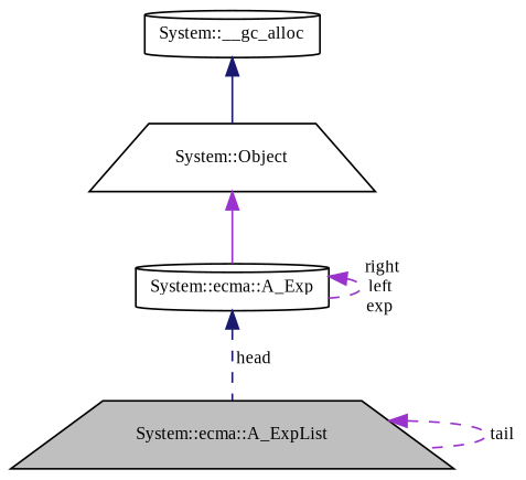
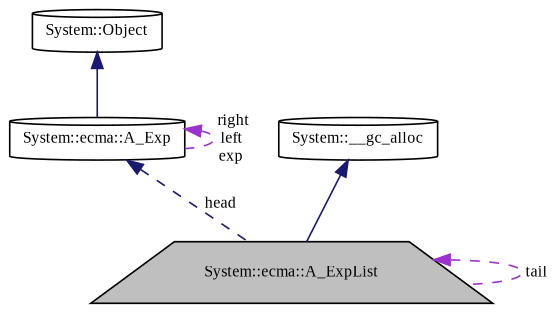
  digraph {
    fontname="Liberation Serif"
    node [color=black fillcolor=white fontname="Liberation Serif" fontsize=10 shape=trapezium style=filled]
    edge [color=midnightblue dir=back fontname="Liberation Serif" fontsize=10 labelfontname=Helvetica labelfontsize=10 style=dashed]
    n1 [fillcolor=grey75 fontcolor=black height=0.2 label="System::ecma::A_ExpList" width=0.4]
    n2 [height=0.2 label="System::ecma::A_Exp" shape=cylinder width=0.4]
-   n3 [height=0.2 label="System::Object" width=0.4]
+   n3 [height=0.2 label="System::Object" shape=cylinder width=0.4]
    n4 [height=0.2 label="System::__gc_alloc" shape=cylinder width=0.4]
    n1 -> n1 [color=darkorchid3 label=" tail"]
    n2 -> n1 [label=" head"]
    n2 -> n2 [color=darkorchid3 label=" right\nleft\nexp"]
-   n3 -> n2 [color=darkorchid3 style=solid]
-   n4 -> n3 [style=solid]
+   n3 -> n2 [style=solid]
+   n4 -> n1 [style=solid]
  }
